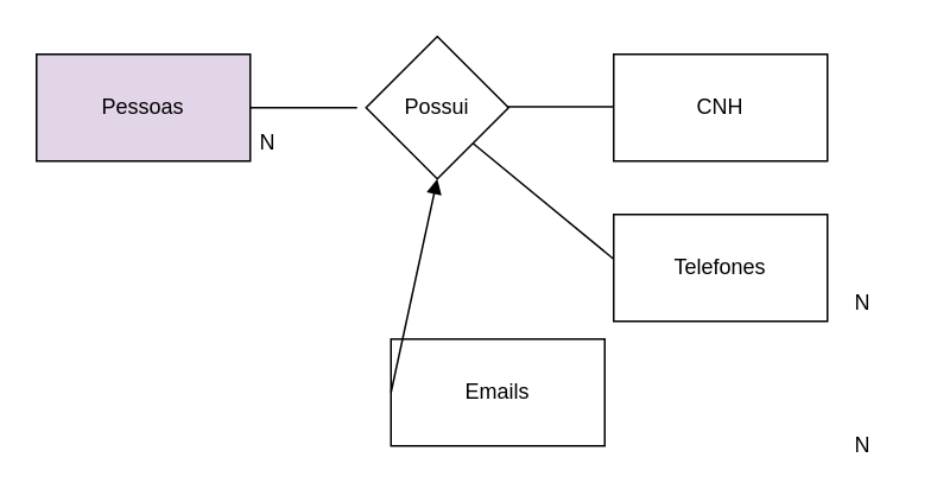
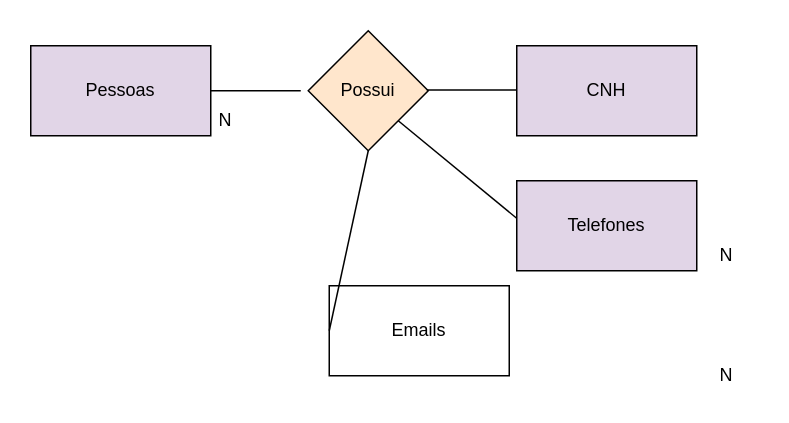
  <mxCell id="0" />
  <mxCell id="1" parent="0" />
  <mxCell id="2" value="Pessoas" style="rounded=0;whiteSpace=wrap;html=1;fillColor=#e1d5e7;" vertex="1" parent="1"><mxGeometry x="20" y="30" width="120" height="60" as="geometry" /></mxCell>
- <mxCell id="3" value="Possui" style="rhombus;whiteSpace=wrap;html=1;" vertex="1" parent="1"><mxGeometry x="205" y="20" width="80" height="80" as="geometry" /></mxCell>
- <mxCell id="4" value="CNH" style="rounded=0;whiteSpace=wrap;html=1;" vertex="1" parent="1"><mxGeometry x="344" y="30" width="120" height="60" as="geometry" /></mxCell>
+ <mxCell id="3" value="Possui" style="rhombus;whiteSpace=wrap;html=1;fillColor=#ffe6cc;" vertex="1" parent="1"><mxGeometry x="205" y="20" width="80" height="80" as="geometry" /></mxCell>
+ <mxCell id="4" value="CNH" style="rounded=0;whiteSpace=wrap;html=1;fillColor=#e1d5e7;" vertex="1" parent="1"><mxGeometry x="344" y="30" width="120" height="60" as="geometry" /></mxCell>
  <mxCell id="5" value="" style="endArrow=none;html=1;exitX=1;exitY=0.5;exitDx=0;exitDy=0;" edge="1" parent="1" source="2"><mxGeometry width="50" height="50" relative="1" as="geometry"><mxPoint x="140" y="70" as="sourcePoint" /><mxPoint x="200" y="60" as="targetPoint" /></mxGeometry></mxCell>
  <mxCell id="6" value="" style="endArrow=none;html=1;exitX=1;exitY=0.5;exitDx=0;exitDy=0;" edge="1" parent="1"><mxGeometry width="50" height="50" relative="1" as="geometry"><mxPoint x="284" y="59.5" as="sourcePoint" /><mxPoint x="344" y="59.5" as="targetPoint" /></mxGeometry></mxCell>
  <mxCell id="7" value="" style="endArrow=none;html=1;entryX=1;entryY=1;entryDx=0;entryDy=0;" edge="1" parent="1" target="3"><mxGeometry width="50" height="50" relative="1" as="geometry"><mxPoint x="350" y="150" as="sourcePoint" /><mxPoint x="270" y="80" as="targetPoint" /></mxGeometry></mxCell>
- <mxCell id="8" value="Telefones" style="rounded=0;whiteSpace=wrap;html=1;" vertex="1" parent="1"><mxGeometry x="344" y="120" width="120" height="60" as="geometry" /></mxCell>
+ <mxCell id="8" value="Telefones" style="rounded=0;whiteSpace=wrap;html=1;fillColor=#e1d5e7;" vertex="1" parent="1"><mxGeometry x="344" y="120" width="120" height="60" as="geometry" /></mxCell>
  <mxCell id="9" value="Emails" style="rounded=0;whiteSpace=wrap;html=1;" vertex="1" parent="1"><mxGeometry x="219" y="190" width="120" height="60" as="geometry" /></mxCell>
- <mxCell id="10" value="" style="endArrow=block;html=1;exitX=0;exitY=0.5;exitDx=0;exitDy=0;entryX=0.5;entryY=1;entryDx=0;entryDy=0;" edge="1" parent="1" source="9" target="3"><mxGeometry width="50" height="50" relative="1" as="geometry"><mxPoint x="340" y="220" as="sourcePoint" /><mxPoint x="250" y="100" as="targetPoint" /></mxGeometry></mxCell>
+ <mxCell id="10" value="" style="endArrow=none;html=1;exitX=0;exitY=0.5;exitDx=0;exitDy=0;entryX=0.5;entryY=1;entryDx=0;entryDy=0;" edge="1" parent="1" source="9" target="3"><mxGeometry width="50" height="50" relative="1" as="geometry"><mxPoint x="340" y="220" as="sourcePoint" /><mxPoint x="250" y="100" as="targetPoint" /></mxGeometry></mxCell>
  <mxCell id="11" value="N" style="text;html=1;strokeColor=none;fillColor=none;align=center;verticalAlign=middle;whiteSpace=wrap;rounded=0;" vertex="1" parent="1"><mxGeometry x="464" y="160" width="40" height="20" as="geometry" /></mxCell>
  <mxCell id="12" value="N" style="text;html=1;strokeColor=none;fillColor=none;align=center;verticalAlign=middle;whiteSpace=wrap;rounded=0;" vertex="1" parent="1"><mxGeometry x="130" y="70" width="40" height="20" as="geometry" /></mxCell>
  <mxCell id="13" value="N" style="text;html=1;strokeColor=none;fillColor=none;align=center;verticalAlign=middle;whiteSpace=wrap;rounded=0;" vertex="1" parent="1"><mxGeometry x="464" y="240" width="40" height="20" as="geometry" /></mxCell>
